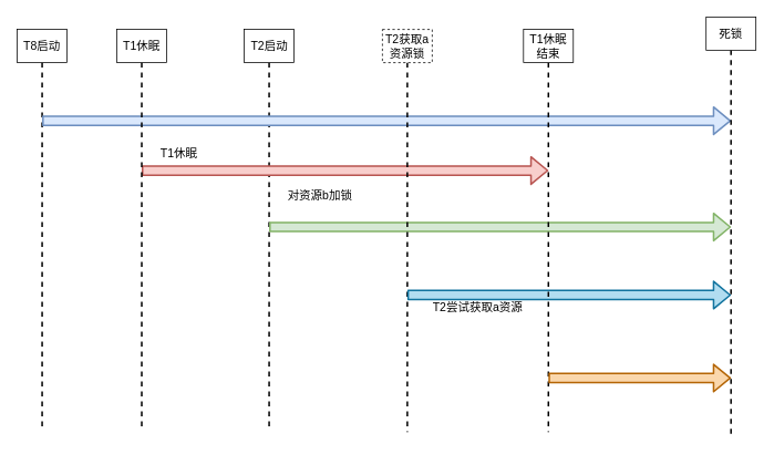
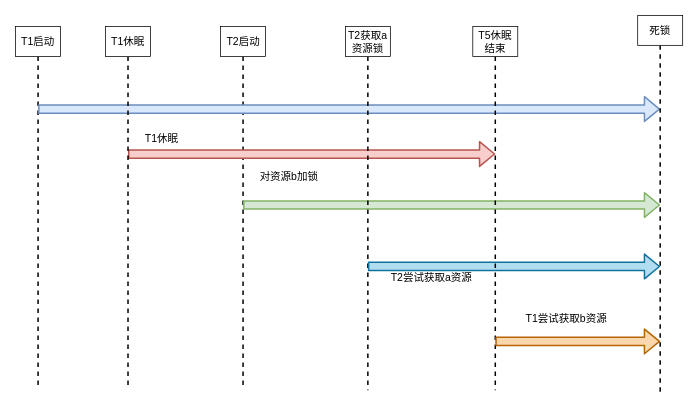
  <mxCell id="0" />
  <mxCell id="1" parent="0" />
  <mxCell id="2" style="edgeStyle=orthogonalEdgeStyle;rounded=0;orthogonalLoop=1;jettySize=auto;html=1;exitX=0.5;exitY=1;exitDx=0;exitDy=0;fontSize=14;dashed=1;endArrow=none;endFill=0;strokeWidth=2;" edge="1" parent="1" source="3"><mxGeometry relative="1" as="geometry"><mxPoint x="50" y="515.833" as="targetPoint" /></mxGeometry></mxCell>
- <mxCell id="3" value="T8启动" style="rounded=0;whiteSpace=wrap;html=1;fontSize=14;" vertex="1" parent="1"><mxGeometry x="20" y="35" width="60" height="40" as="geometry" /></mxCell>
+ <mxCell id="3" value="T1启动" style="rounded=0;whiteSpace=wrap;html=1;fontSize=14;" vertex="1" parent="1"><mxGeometry x="20" y="35" width="60" height="40" as="geometry" /></mxCell>
  <mxCell id="4" style="edgeStyle=orthogonalEdgeStyle;rounded=0;orthogonalLoop=1;jettySize=auto;html=1;exitX=0.5;exitY=1;exitDx=0;exitDy=0;dashed=1;endArrow=none;endFill=0;fontSize=14;strokeWidth=2;" edge="1" parent="1" source="5"><mxGeometry relative="1" as="geometry"><mxPoint x="323.5" y="515.833" as="targetPoint" /></mxGeometry></mxCell>
  <mxCell id="5" value="T2启动" style="rounded=0;whiteSpace=wrap;html=1;fontSize=14;" vertex="1" parent="1"><mxGeometry x="293.5" y="35" width="60" height="40" as="geometry" /></mxCell>
  <mxCell id="6" value="" style="endArrow=classic;html=1;fontSize=14;fillColor=#dae8fc;strokeColor=#6c8ebf;strokeWidth=2;shape=flexArrow;" edge="1" parent="1"><mxGeometry width="50" height="50" relative="1" as="geometry"><mxPoint x="50" y="145" as="sourcePoint" /><mxPoint x="880" y="145" as="targetPoint" /></mxGeometry></mxCell>
  <mxCell id="7" value="" style="endArrow=classic;html=1;fontSize=14;fillColor=#d5e8d4;strokeColor=#82b366;strokeWidth=2;shape=flexArrow;" edge="1" parent="1"><mxGeometry width="50" height="50" relative="1" as="geometry"><mxPoint x="323.5" y="273" as="sourcePoint" /><mxPoint x="880" y="273" as="targetPoint" /></mxGeometry></mxCell>
  <mxCell id="8" value="对资源b加锁" style="text;html=1;strokeColor=none;fillColor=none;align=center;verticalAlign=middle;whiteSpace=wrap;rounded=0;fontSize=14;" vertex="1" parent="1"><mxGeometry x="340" y="225" width="90" height="20" as="geometry" /></mxCell>
  <mxCell id="9" value="" style="endArrow=classic;html=1;fontSize=14;fillColor=#f8cecc;strokeColor=#b85450;strokeWidth=2;shape=flexArrow;" edge="1" parent="1"><mxGeometry width="50" height="50" relative="1" as="geometry"><mxPoint x="170" y="205" as="sourcePoint" /><mxPoint x="660" y="205" as="targetPoint" /></mxGeometry></mxCell>
  <mxCell id="10" value="T1休眠" style="text;html=1;strokeColor=none;fillColor=none;align=center;verticalAlign=middle;whiteSpace=wrap;rounded=0;fontSize=14;" vertex="1" parent="1"><mxGeometry x="170" y="175" width="90" height="20" as="geometry" /></mxCell>
  <mxCell id="11" style="edgeStyle=orthogonalEdgeStyle;rounded=0;orthogonalLoop=1;jettySize=auto;html=1;exitX=0.5;exitY=1;exitDx=0;exitDy=0;endArrow=none;endFill=0;fontSize=14;dashed=1;strokeWidth=2;" edge="1" parent="1" source="12"><mxGeometry relative="1" as="geometry"><mxPoint x="170" y="516.667" as="targetPoint" /></mxGeometry></mxCell>
  <mxCell id="12" value="T1休眠" style="rounded=0;whiteSpace=wrap;html=1;fontSize=14;" vertex="1" parent="1"><mxGeometry x="140" y="35" width="60" height="40" as="geometry" /></mxCell>
  <mxCell id="13" style="edgeStyle=orthogonalEdgeStyle;rounded=0;orthogonalLoop=1;jettySize=auto;html=1;exitX=0.5;exitY=1;exitDx=0;exitDy=0;dashed=1;endArrow=none;endFill=0;fontSize=14;strokeWidth=2;" edge="1" parent="1" source="14"><mxGeometry relative="1" as="geometry"><mxPoint x="490" y="520" as="targetPoint" /></mxGeometry></mxCell>
- <mxCell id="14" value="T2获取a资源锁" style="rounded=0;whiteSpace=wrap;html=1;fontSize=14;dashed=1;" vertex="1" parent="1"><mxGeometry x="460" y="35" width="60" height="40" as="geometry" /></mxCell>
+ <mxCell id="14" value="T2获取a资源锁" style="rounded=0;whiteSpace=wrap;html=1;fontSize=14;" vertex="1" parent="1"><mxGeometry x="460" y="35" width="60" height="40" as="geometry" /></mxCell>
  <mxCell id="15" value="T2尝试获取a资源" style="text;html=1;strokeColor=none;fillColor=none;align=center;verticalAlign=middle;whiteSpace=wrap;rounded=0;fontSize=14;" vertex="1" parent="1"><mxGeometry x="510" y="360" width="130" height="20" as="geometry" /></mxCell>
  <mxCell id="16" value="" style="endArrow=classic;html=1;fontSize=14;fillColor=#b1ddf0;strokeColor=#10739e;strokeWidth=2;shape=flexArrow;" edge="1" parent="1"><mxGeometry width="50" height="50" relative="1" as="geometry"><mxPoint x="490" y="355" as="sourcePoint" /><mxPoint x="880" y="355" as="targetPoint" /></mxGeometry></mxCell>
  <mxCell id="17" style="edgeStyle=orthogonalEdgeStyle;rounded=0;orthogonalLoop=1;jettySize=auto;html=1;exitX=0.5;exitY=1;exitDx=0;exitDy=0;dashed=1;endArrow=none;endFill=0;fontSize=14;strokeWidth=2;" edge="1" source="19" parent="1"><mxGeometry relative="1" as="geometry"><mxPoint x="660" y="520" as="targetPoint" /></mxGeometry></mxCell>
- <mxCell id="19" value="T1休眠结束" style="rounded=0;whiteSpace=wrap;html=1;fontSize=14;" vertex="1" parent="1"><mxGeometry x="630" y="35" width="60" height="40" as="geometry" /></mxCell>
+ <mxCell id="18" value="T1尝试获取b资源" style="text;html=1;strokeColor=none;fillColor=none;align=center;verticalAlign=middle;whiteSpace=wrap;rounded=0;fontSize=14;" vertex="1" parent="1"><mxGeometry x="690" y="415" width="130" height="20" as="geometry" /></mxCell>
+ <mxCell id="19" value="T5休眠结束" style="rounded=0;whiteSpace=wrap;html=1;fontSize=14;" vertex="1" parent="1"><mxGeometry x="630" y="35" width="60" height="40" as="geometry" /></mxCell>
  <mxCell id="20" value="" style="endArrow=classic;html=1;fontSize=14;fillColor=#fad7ac;strokeColor=#b46504;strokeWidth=2;shape=flexArrow;" edge="1" parent="1"><mxGeometry width="50" height="50" relative="1" as="geometry"><mxPoint x="660" y="455" as="sourcePoint" /><mxPoint x="880" y="455" as="targetPoint" /></mxGeometry></mxCell>
  <mxCell id="21" style="edgeStyle=orthogonalEdgeStyle;rounded=0;orthogonalLoop=1;jettySize=auto;html=1;exitX=0.5;exitY=1;exitDx=0;exitDy=0;dashed=1;endArrow=none;endFill=0;strokeWidth=2;fontSize=14;" edge="1" parent="1" source="22"><mxGeometry relative="1" as="geometry"><mxPoint x="880" y="525" as="targetPoint" /></mxGeometry></mxCell>
  <mxCell id="22" value="死锁" style="rounded=0;whiteSpace=wrap;html=1;fontSize=14;" vertex="1" parent="1"><mxGeometry x="850" y="20" width="60" height="40" as="geometry" /></mxCell>
